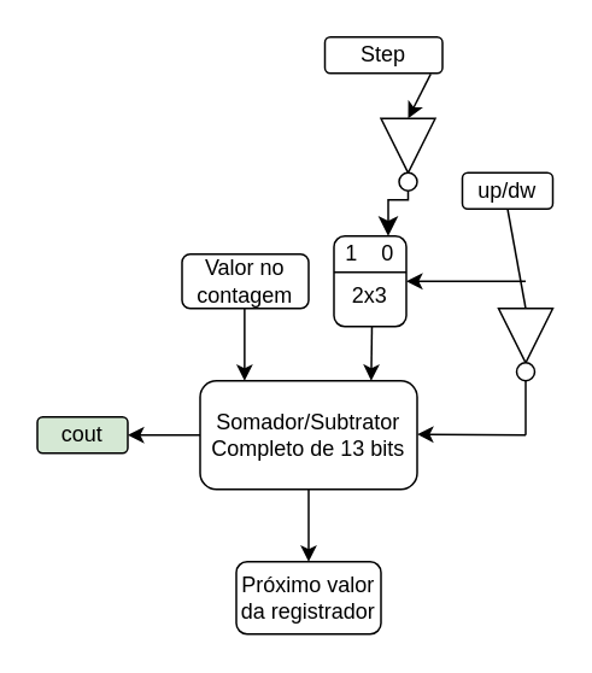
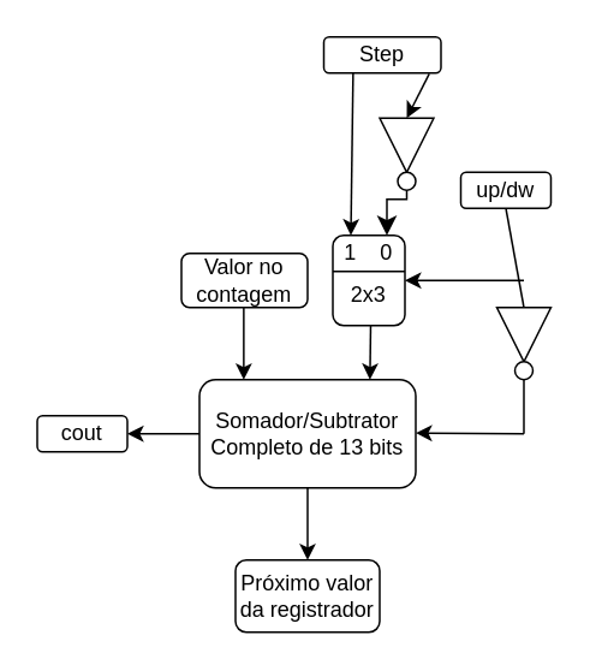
  <mxCell id="0" />
  <mxCell id="1" parent="0" />
  <mxCell id="2" value="&lt;div&gt;Somador/Subtrator Completo de 13 bits&lt;br&gt;&lt;/div&gt;" style="rounded=1;whiteSpace=wrap;html=1;" vertex="1" parent="1"><mxGeometry x="110" y="210" width="120" height="60" as="geometry" /></mxCell>
  <mxCell id="3" value="" style="endArrow=classic;html=1;rounded=0;" edge="1" parent="1"><mxGeometry width="50" height="50" relative="1" as="geometry"><mxPoint x="134.58" y="170" as="sourcePoint" /><mxPoint x="134.58" y="210" as="targetPoint" /></mxGeometry></mxCell>
  <mxCell id="4" value="" style="endArrow=classic;html=1;rounded=0;" edge="1" parent="1"><mxGeometry width="50" height="50" relative="1" as="geometry"><mxPoint x="205" y="180" as="sourcePoint" /><mxPoint x="204.58" y="210" as="targetPoint" /></mxGeometry></mxCell>
  <mxCell id="5" value="" style="endArrow=classic;html=1;rounded=0;" edge="1" parent="1"><mxGeometry width="50" height="50" relative="1" as="geometry"><mxPoint x="170" y="270" as="sourcePoint" /><mxPoint x="170" y="310" as="targetPoint" /></mxGeometry></mxCell>
  <mxCell id="6" value="" style="endArrow=classic;html=1;rounded=0;" edge="1" parent="1"><mxGeometry width="50" height="50" relative="1" as="geometry"><mxPoint x="290" y="240" as="sourcePoint" /><mxPoint x="230" y="239.58" as="targetPoint" /></mxGeometry></mxCell>
  <mxCell id="7" value="Valor no contagem" style="rounded=1;whiteSpace=wrap;html=1;" vertex="1" parent="1"><mxGeometry x="100" y="140" width="70" height="30" as="geometry" /></mxCell>
  <mxCell id="8" value="Step" style="rounded=1;whiteSpace=wrap;html=1;" vertex="1" parent="1"><mxGeometry x="179" y="20" width="65" height="20" as="geometry" /></mxCell>
  <mxCell id="9" value="Próximo valor da registrador" style="rounded=1;whiteSpace=wrap;html=1;" vertex="1" parent="1"><mxGeometry x="130" y="310" width="80" height="40" as="geometry" /></mxCell>
  <mxCell id="10" value="" style="endArrow=classic;html=1;rounded=0;" edge="1" parent="1"><mxGeometry width="50" height="50" relative="1" as="geometry"><mxPoint x="110" y="240" as="sourcePoint" /><mxPoint x="70" y="240" as="targetPoint" /></mxGeometry></mxCell>
- <mxCell id="11" value="cout" style="rounded=1;whiteSpace=wrap;html=1;fillColor=#d5e8d4;" vertex="1" parent="1"><mxGeometry x="20" y="230" width="50" height="20" as="geometry" /></mxCell>
+ <mxCell id="11" value="cout" style="rounded=1;whiteSpace=wrap;html=1;" vertex="1" parent="1"><mxGeometry x="20" y="230" width="50" height="20" as="geometry" /></mxCell>
  <mxCell id="12" value="&lt;div&gt;&lt;br&gt;&lt;/div&gt;&lt;div&gt;2x3&lt;/div&gt;" style="rounded=1;whiteSpace=wrap;html=1;" vertex="1" parent="1"><mxGeometry x="184" y="130" width="40" height="50" as="geometry" /></mxCell>
  <mxCell id="13" value="" style="endArrow=none;html=1;rounded=0;exitX=0;exitY=0.5;exitDx=0;exitDy=0;entryX=1;entryY=0.5;entryDx=0;entryDy=0;" edge="1" parent="1"><mxGeometry width="50" height="50" relative="1" as="geometry"><mxPoint x="184" y="150" as="sourcePoint" /><mxPoint x="224" y="150" as="targetPoint" /></mxGeometry></mxCell>
  <mxCell id="14" value="1 &amp;nbsp;&amp;nbsp; 0" style="text;html=1;align=center;verticalAlign=middle;whiteSpace=wrap;rounded=0;" vertex="1" parent="1"><mxGeometry x="184" y="130" width="40" height="20" as="geometry" /></mxCell>
  <mxCell id="15" value="" style="endArrow=classic;html=1;rounded=0;entryX=1;entryY=0.5;entryDx=0;entryDy=0;" edge="1" parent="1" target="12"><mxGeometry width="50" height="50" relative="1" as="geometry"><mxPoint x="290" y="155" as="sourcePoint" /><mxPoint x="330" y="130" as="targetPoint" /></mxGeometry></mxCell>
  <mxCell id="16" value="up/dw" style="rounded=1;whiteSpace=wrap;html=1;" vertex="1" parent="1"><mxGeometry x="255" y="95" width="50" height="20" as="geometry" /></mxCell>
  <mxCell id="17" value="" style="triangle;whiteSpace=wrap;html=1;rotation=90;" vertex="1" parent="1"><mxGeometry x="210" y="65" width="30" height="30" as="geometry" /></mxCell>
  <mxCell id="18" value="" style="ellipse;whiteSpace=wrap;html=1;aspect=fixed;" vertex="1" parent="1"><mxGeometry x="220" y="95" width="10" height="10" as="geometry" /></mxCell>
+ <mxCell id="19" value="" style="endArrow=classic;html=1;rounded=0;entryX=0.25;entryY=0;entryDx=0;entryDy=0;exitX=0.25;exitY=1;exitDx=0;exitDy=0;" edge="1" parent="1" source="8" target="14"><mxGeometry width="50" height="50" relative="1" as="geometry"><mxPoint x="194" y="80" as="sourcePoint" /><mxPoint x="229" y="-10" as="targetPoint" /></mxGeometry></mxCell>
  <mxCell id="20" value="" style="edgeStyle=elbowEdgeStyle;elbow=vertical;endArrow=classic;html=1;curved=0;rounded=0;endSize=8;startSize=8;entryX=0.75;entryY=0;entryDx=0;entryDy=0;exitX=0.5;exitY=1;exitDx=0;exitDy=0;" edge="1" parent="1" source="18" target="14"><mxGeometry width="50" height="50" relative="1" as="geometry"><mxPoint x="230" y="110" as="sourcePoint" /><mxPoint x="315" y="60" as="targetPoint" /><Array as="points"><mxPoint x="220" y="110" /></Array></mxGeometry></mxCell>
  <mxCell id="21" value="" style="endArrow=classic;html=1;rounded=0;entryX=0;entryY=0.5;entryDx=0;entryDy=0;exitX=0.9;exitY=1.02;exitDx=0;exitDy=0;exitPerimeter=0;" edge="1" parent="1" source="8" target="17"><mxGeometry width="50" height="50" relative="1" as="geometry"><mxPoint x="240" y="70" as="sourcePoint" /><mxPoint x="290" y="20" as="targetPoint" /></mxGeometry></mxCell>
  <mxCell id="22" value="" style="triangle;whiteSpace=wrap;html=1;rotation=90;" vertex="1" parent="1"><mxGeometry x="275" y="170" width="30" height="30" as="geometry" /></mxCell>
  <mxCell id="23" value="" style="ellipse;whiteSpace=wrap;html=1;aspect=fixed;" vertex="1" parent="1"><mxGeometry x="285" y="200" width="10" height="10" as="geometry" /></mxCell>
  <mxCell id="24" value="" style="endArrow=none;html=1;rounded=0;entryX=0.5;entryY=1;entryDx=0;entryDy=0;exitX=0;exitY=0.5;exitDx=0;exitDy=0;" edge="1" parent="1" source="22" target="16"><mxGeometry width="50" height="50" relative="1" as="geometry"><mxPoint x="291.15" y="170" as="sourcePoint" /><mxPoint x="290" y="133.14" as="targetPoint" /></mxGeometry></mxCell>
  <mxCell id="25" value="" style="endArrow=none;html=1;rounded=0;" edge="1" parent="1"><mxGeometry width="50" height="50" relative="1" as="geometry"><mxPoint x="290" y="240" as="sourcePoint" /><mxPoint x="290" y="210" as="targetPoint" /></mxGeometry></mxCell>
